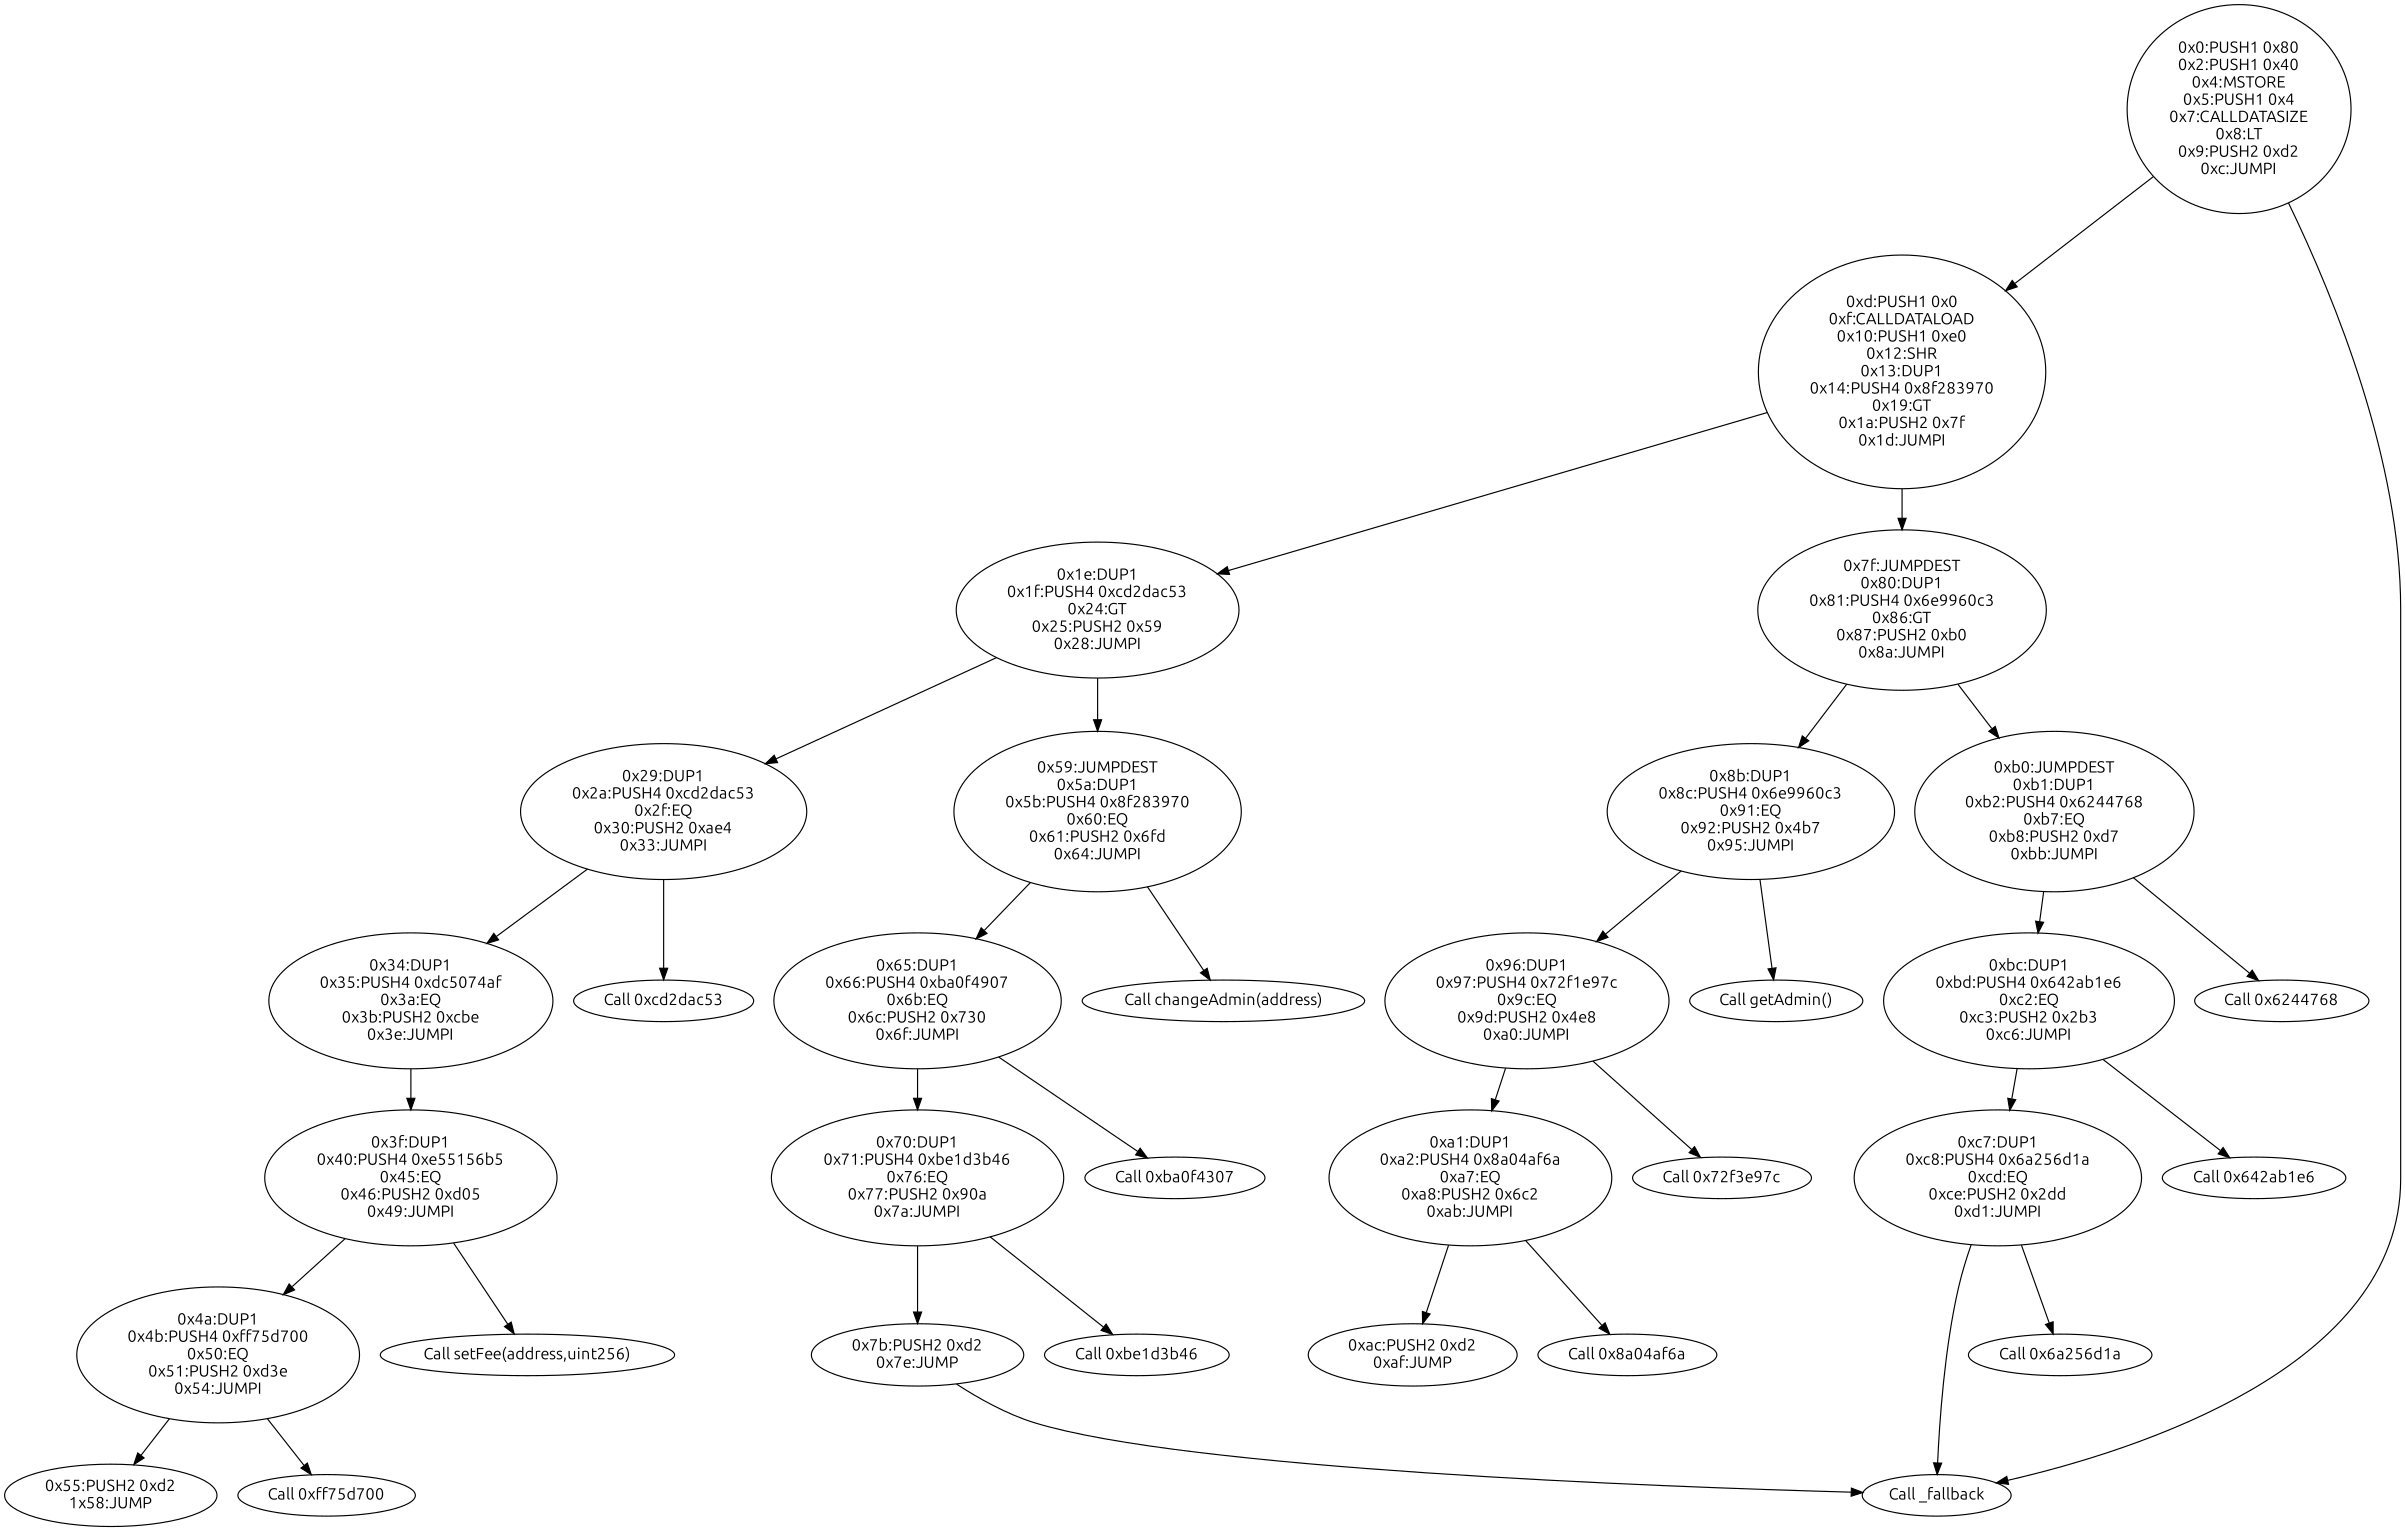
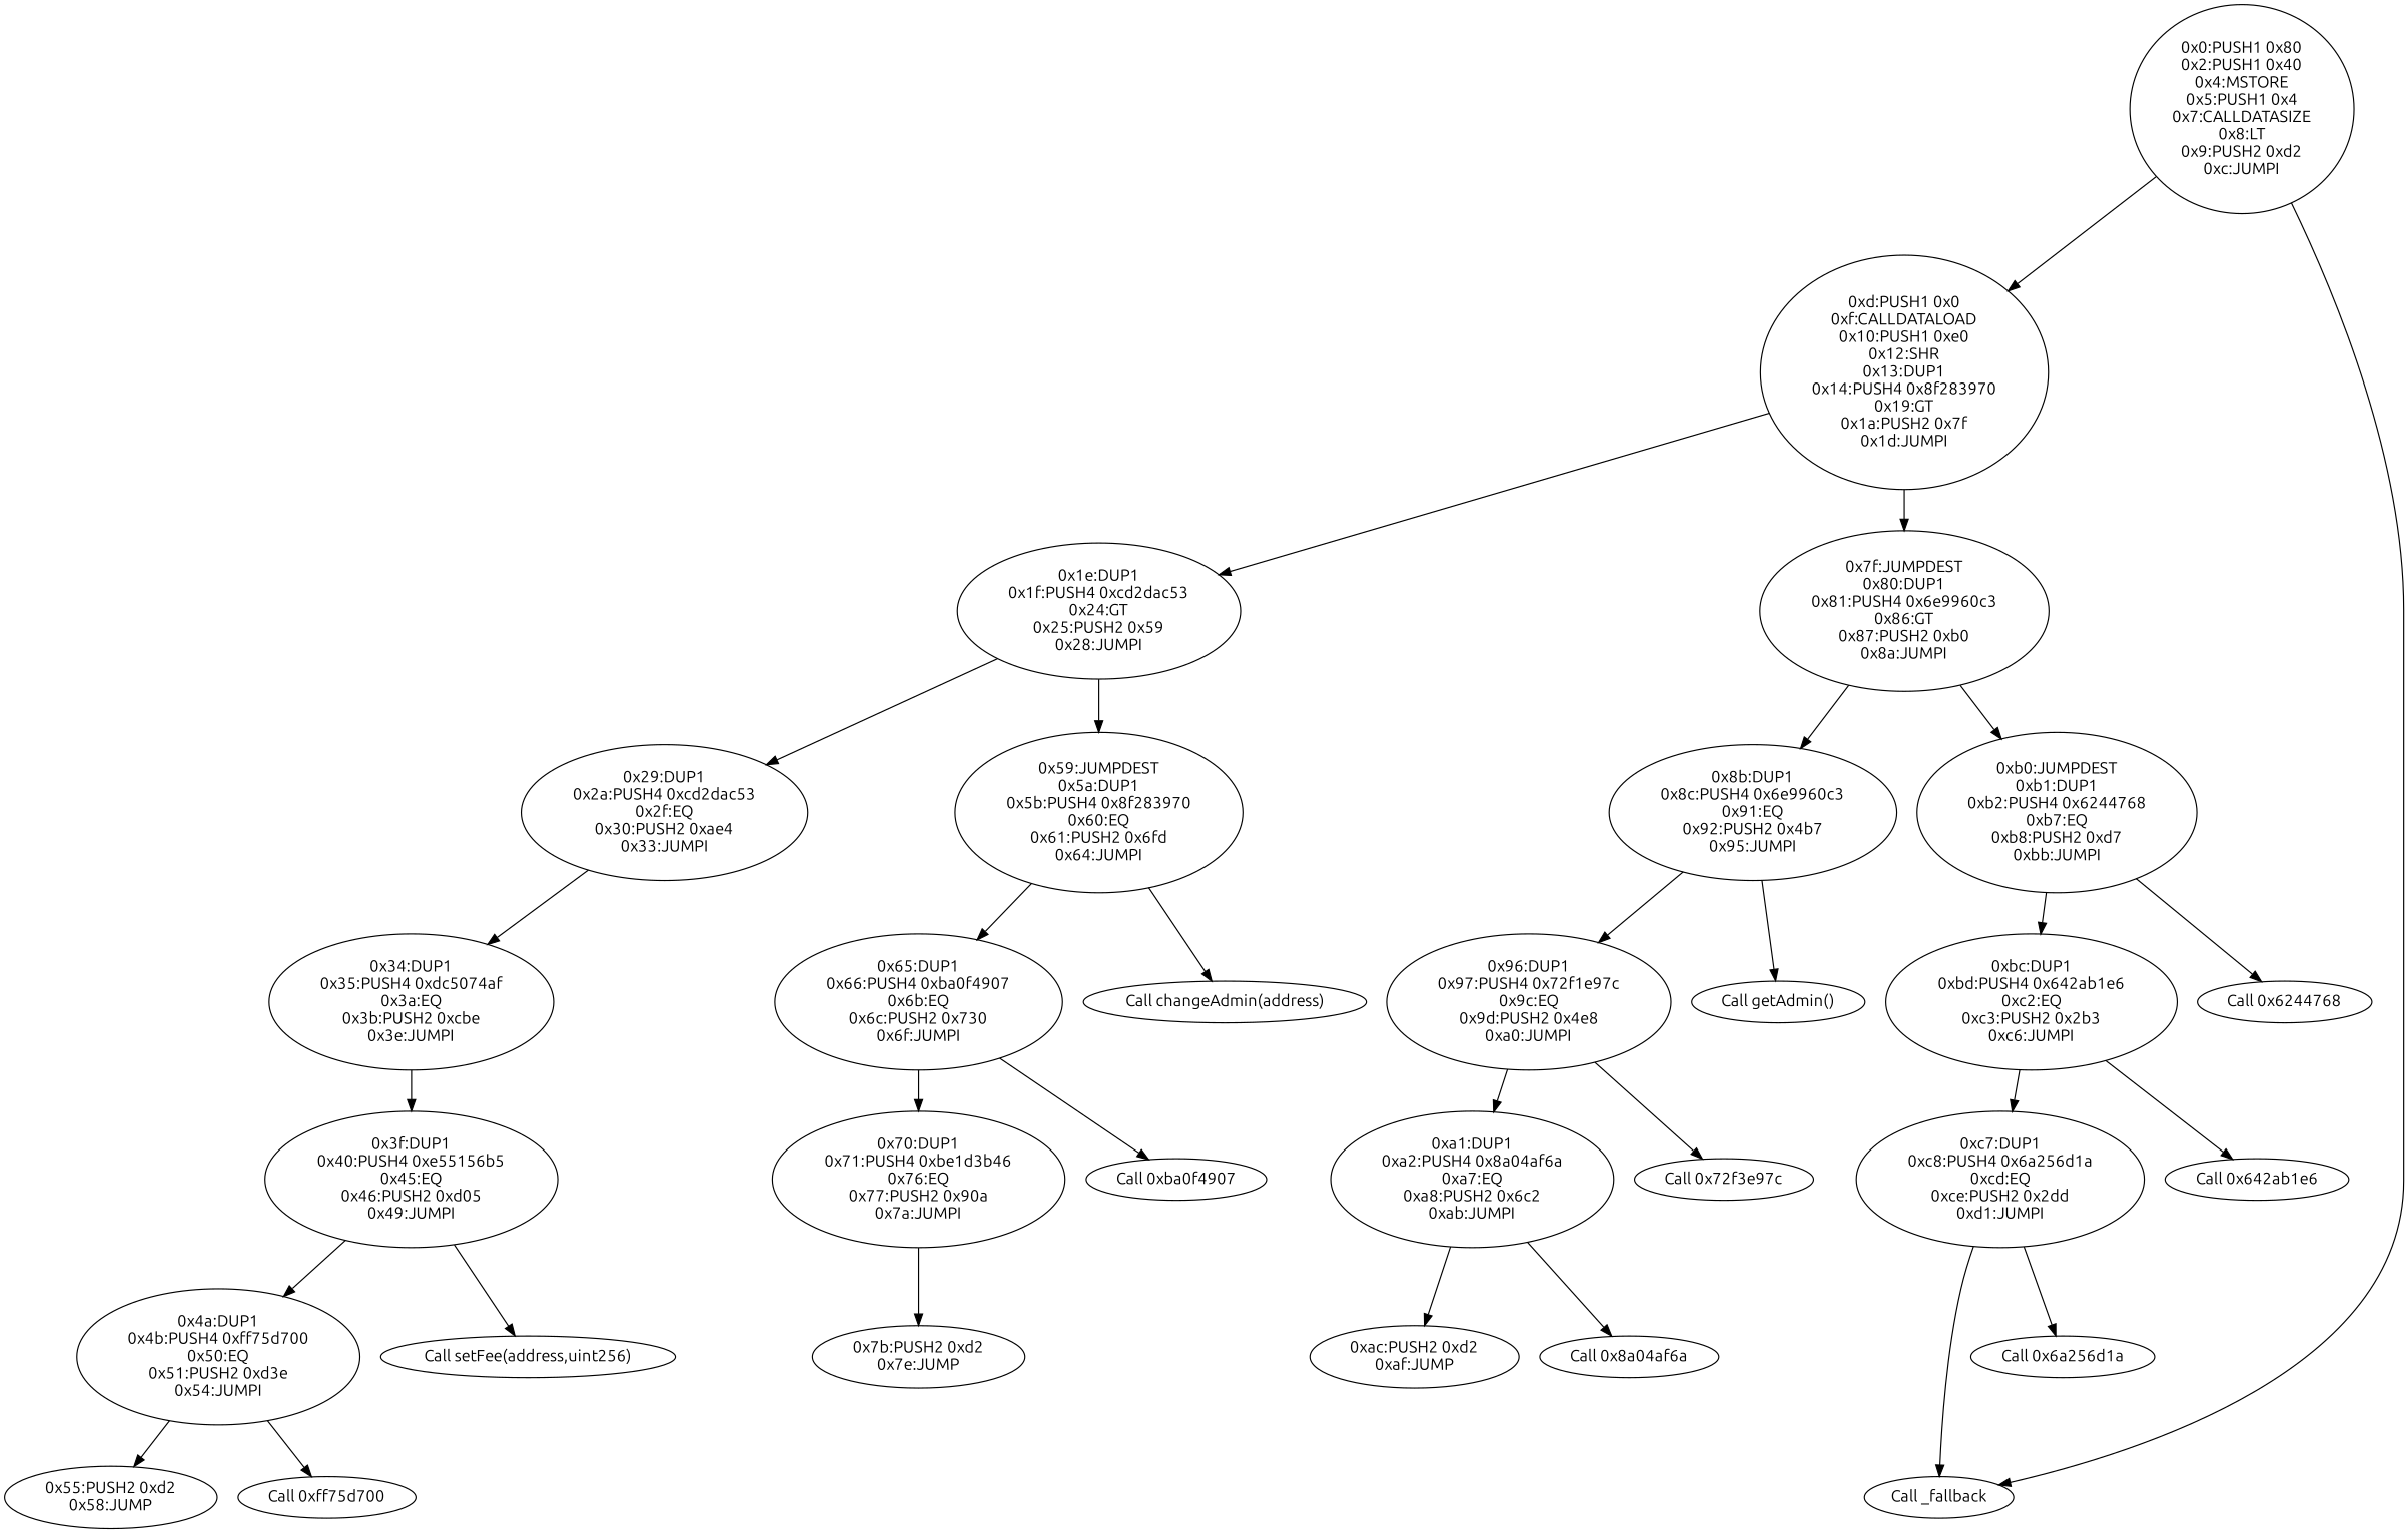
  digraph {
    fontname=Ubuntu
    node [fontname=Ubuntu]
    edge [fontname=Ubuntu]
    n1 [label="0x0:PUSH1 0x80\n0x2:PUSH1 0x40\n0x4:MSTORE\n0x5:PUSH1 0x4\n0x7:CALLDATASIZE\n0x8:LT\n0x9:PUSH2 0xd2\n0xc:JUMPI"]
    n2 [label="0xd:PUSH1 0x0\n0xf:CALLDATALOAD\n0x10:PUSH1 0xe0\n0x12:SHR\n0x13:DUP1\n0x14:PUSH4 0x8f283970\n0x19:GT\n0x1a:PUSH2 0x7f\n0x1d:JUMPI"]
    n3 [label="Call _fallback"]
    n4 [label="0x1e:DUP1\n0x1f:PUSH4 0xcd2dac53\n0x24:GT\n0x25:PUSH2 0x59\n0x28:JUMPI"]
    n5 [label="0x7f:JUMPDEST\n0x80:DUP1\n0x81:PUSH4 0x6e9960c3\n0x86:GT\n0x87:PUSH2 0xb0\n0x8a:JUMPI"]
    n6 [label="0x29:DUP1\n0x2a:PUSH4 0xcd2dac53\n0x2f:EQ\n0x30:PUSH2 0xae4\n0x33:JUMPI"]
    n7 [label="0x59:JUMPDEST\n0x5a:DUP1\n0x5b:PUSH4 0x8f283970\n0x60:EQ\n0x61:PUSH2 0x6fd\n0x64:JUMPI"]
    n8 [label="0x8b:DUP1\n0x8c:PUSH4 0x6e9960c3\n0x91:EQ\n0x92:PUSH2 0x4b7\n0x95:JUMPI"]
    n9 [label="0xb0:JUMPDEST\n0xb1:DUP1\n0xb2:PUSH4 0x6244768\n0xb7:EQ\n0xb8:PUSH2 0xd7\n0xbb:JUMPI"]
    n10 [label="0x34:DUP1\n0x35:PUSH4 0xdc5074af\n0x3a:EQ\n0x3b:PUSH2 0xcbe\n0x3e:JUMPI"]
-   n11 [label="Call 0xcd2dac53"]
    n12 [label="0x65:DUP1\n0x66:PUSH4 0xba0f4907\n0x6b:EQ\n0x6c:PUSH2 0x730\n0x6f:JUMPI"]
    n13 [label="Call changeAdmin(address)"]
    n14 [label="0x96:DUP1\n0x97:PUSH4 0x72f1e97c\n0x9c:EQ\n0x9d:PUSH2 0x4e8\n0xa0:JUMPI"]
    n15 [label="Call getAdmin()"]
    n16 [label="0xbc:DUP1\n0xbd:PUSH4 0x642ab1e6\n0xc2:EQ\n0xc3:PUSH2 0x2b3\n0xc6:JUMPI"]
    n17 [label="Call 0x6244768"]
    n18 [label="0x3f:DUP1\n0x40:PUSH4 0xe55156b5\n0x45:EQ\n0x46:PUSH2 0xd05\n0x49:JUMPI"]
    n19 [label="0x70:DUP1\n0x71:PUSH4 0xbe1d3b46\n0x76:EQ\n0x77:PUSH2 0x90a\n0x7a:JUMPI"]
-   n20 [label="Call 0xba0f4307"]
+   n20 [label="Call 0xba0f4907"]
    n21 [label="0x4a:DUP1\n0x4b:PUSH4 0xff75d700\n0x50:EQ\n0x51:PUSH2 0xd3e\n0x54:JUMPI"]
    n22 [label="Call setFee(address,uint256)"]
-   n23 [label="0x55:PUSH2 0xd2\n1x58:JUMP"]
+   n23 [label="0x55:PUSH2 0xd2\n0x58:JUMP"]
    n24 [label="Call 0xff75d700"]
    n25 [label="0xa1:DUP1\n0xa2:PUSH4 0x8a04af6a\n0xa7:EQ\n0xa8:PUSH2 0x6c2\n0xab:JUMPI"]
    n26 [label="Call 0x72f3e97c"]
    n27 [label="0xc7:DUP1\n0xc8:PUSH4 0x6a256d1a\n0xcd:EQ\n0xce:PUSH2 0x2dd\n0xd1:JUMPI"]
    n28 [label="Call 0x642ab1e6"]
    n29 [label="0xac:PUSH2 0xd2\n0xaf:JUMP"]
    n30 [label="Call 0x8a04af6a"]
    n31 [label="0x7b:PUSH2 0xd2\n0x7e:JUMP"]
-   n32 [label="Call 0xbe1d3b46"]
    n33 [label="Call 0x6a256d1a"]
    n1 -> n2
    n1 -> n3
    n2 -> n4
    n2 -> n5
    n4 -> n6
    n4 -> n7
    n5 -> n8
    n5 -> n9
    n6 -> n10
-   n6 -> n11
    n7 -> n12
    n7 -> n13
    n8 -> n14
    n8 -> n15
    n9 -> n16
    n9 -> n17
    n10 -> n18
    n12 -> n19
    n12 -> n20
    n14 -> n25
    n14 -> n26
    n16 -> n27
    n16 -> n28
    n18 -> n21
    n18 -> n22
    n19 -> n31
-   n19 -> n32
    n21 -> n23
    n21 -> n24
    n25 -> n29
    n25 -> n30
    n27 -> n3
    n27 -> n33
-   n31 -> n3
  }
